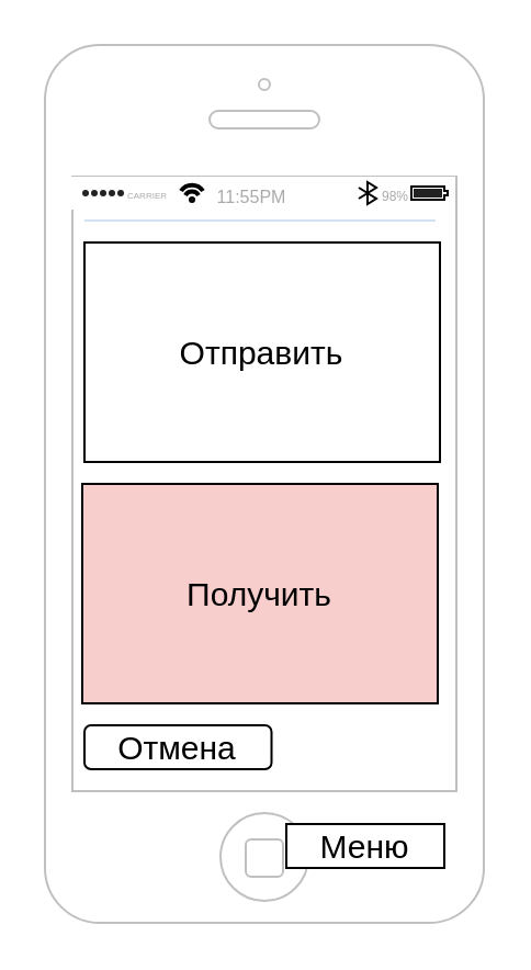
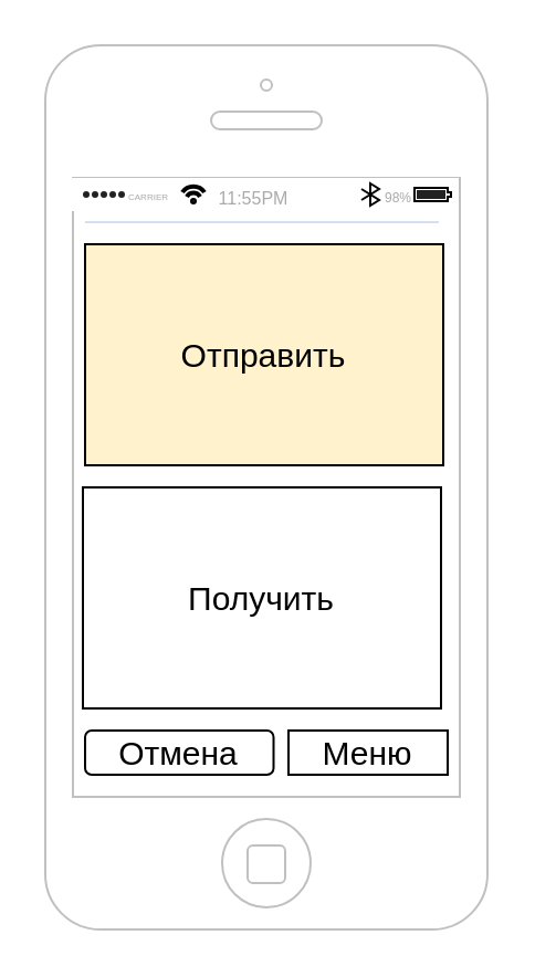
  <mxCell id="0" />
  <mxCell id="1" parent="0" />
  <mxCell id="2" value="" style="html=1;verticalLabelPosition=bottom;labelBackgroundColor=#ffffff;verticalAlign=top;shadow=0;dashed=0;strokeWidth=1;shape=mxgraph.ios7.misc.iphone;fillColor=#ffffff;strokeColor=#c0c0c0;" vertex="1" parent="1"><mxGeometry x="20" y="20" width="200" height="400" as="geometry" /></mxCell>
  <mxCell id="3" value="" style="html=1;strokeWidth=1;shadow=0;dashed=0;shape=mxgraph.ios7ui.appBar;fillColor=#ffffff;gradientColor=none;" vertex="1" parent="1"><mxGeometry x="32" y="80" width="175" height="15" as="geometry" /></mxCell>
  <mxCell id="4" value="CARRIER" style="shape=rect;align=left;fontSize=8;spacingLeft=24;fontSize=4;fontColor=#aaaaaa;strokeColor=none;fillColor=none;spacingTop=4;" vertex="1" parent="3"><mxGeometry y="0.5" width="50" height="13" relative="1" as="geometry"><mxPoint y="-6.5" as="offset" /></mxGeometry></mxCell>
  <mxCell id="5" value="11:55PM" style="shape=rect;fontSize=8;fontColor=#aaaaaa;strokeColor=none;fillColor=none;spacingTop=4;" vertex="1" parent="3"><mxGeometry x="0.5" y="0.5" width="50" height="13" relative="1" as="geometry"><mxPoint x="-30" y="-6.5" as="offset" /></mxGeometry></mxCell>
  <mxCell id="6" value="98%" style="shape=rect;align=right;fontSize=8;spacingRight=19;fontSize=6;fontColor=#aaaaaa;strokeColor=none;fillColor=none;spacingTop=4;" vertex="1" parent="3"><mxGeometry x="1" y="0.5" width="45" height="13" relative="1" as="geometry"><mxPoint x="-45" y="-6.5" as="offset" /></mxGeometry></mxCell>
  <mxCell id="7" value="" style="line;strokeWidth=1;html=1;fillColor=none;fontSize=14;fontColor=#007FFF;strokeColor=#D4E1F5;" vertex="1" parent="1"><mxGeometry x="38" y="95" width="160" height="10" as="geometry" /></mxCell>
  <mxCell id="8" value="Отмена" style="whiteSpace=wrap;html=1;fontSize=15;align=center;rounded=1;" vertex="1" parent="1"><mxGeometry x="38" y="330" width="85.25" height="20" as="geometry" /></mxCell>
- <mxCell id="9" value="Меню" style="rounded=0;whiteSpace=wrap;html=1;fontSize=15;align=center;" vertex="1" parent="1"><mxGeometry x="130" y="375" width="72" height="20" as="geometry" /></mxCell>
- <mxCell id="10" value="Отправить" style="rounded=0;whiteSpace=wrap;html=1;fontSize=15;align=center;" vertex="1" parent="1"><mxGeometry x="38" y="110" width="162" height="100" as="geometry" /></mxCell>
- <mxCell id="11" value="Получить" style="rounded=0;whiteSpace=wrap;html=1;fontSize=15;align=center;fillColor=#f8cecc;" vertex="1" parent="1"><mxGeometry x="37" y="220" width="162" height="100" as="geometry" /></mxCell>
+ <mxCell id="9" value="Меню" style="rounded=0;whiteSpace=wrap;html=1;fontSize=15;align=center;" vertex="1" parent="1"><mxGeometry x="130" y="330" width="72" height="20" as="geometry" /></mxCell>
+ <mxCell id="10" value="Отправить" style="rounded=0;whiteSpace=wrap;html=1;fontSize=15;align=center;fillColor=#fff2cc;" vertex="1" parent="1"><mxGeometry x="38" y="110" width="162" height="100" as="geometry" /></mxCell>
+ <mxCell id="11" value="Получить" style="rounded=0;whiteSpace=wrap;html=1;fontSize=15;align=center;" vertex="1" parent="1"><mxGeometry x="37" y="220" width="162" height="100" as="geometry" /></mxCell>
